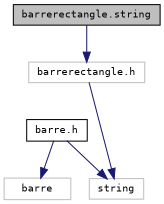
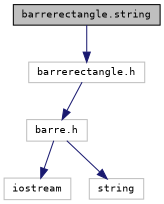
  digraph {
    fontname="DejaVu Sans Mono"
    node [color=grey75 fillcolor=white fontname="DejaVu Sans Mono" fontsize=10 shape=record style=filled]
    edge [color=midnightblue fontname="DejaVu Sans Mono" fontsize=10 labelfontname=Helvetica labelfontsize=10 style=solid]
    n1 [color=black fillcolor=grey75 fontcolor=black height=0.2 label="barrerectangle.string" width=0.4]
    n2 [height=0.2 label="barrerectangle.h" width=0.4]
-   n3 [color=black height=0.2 label="barre.h" width=0.4]
-   n4 [height=0.2 label=barre width=0.4]
+   n3 [height=0.2 label="barre.h" width=0.4]
+   n4 [height=0.2 label=iostream width=0.4]
    n5 [height=0.2 label=string width=0.4]
    n1 -> n2
-   n2 -> n5
+   n2 -> n3
    n3 -> n4
    n3 -> n5
  }
